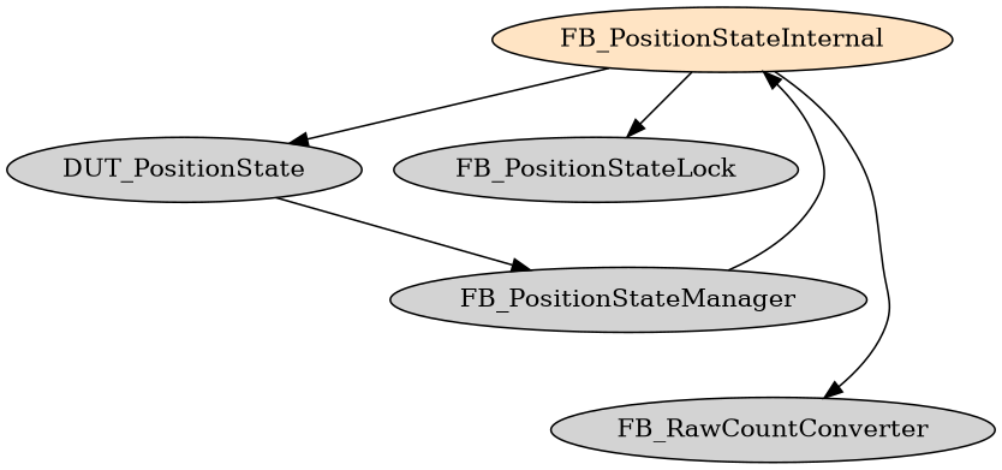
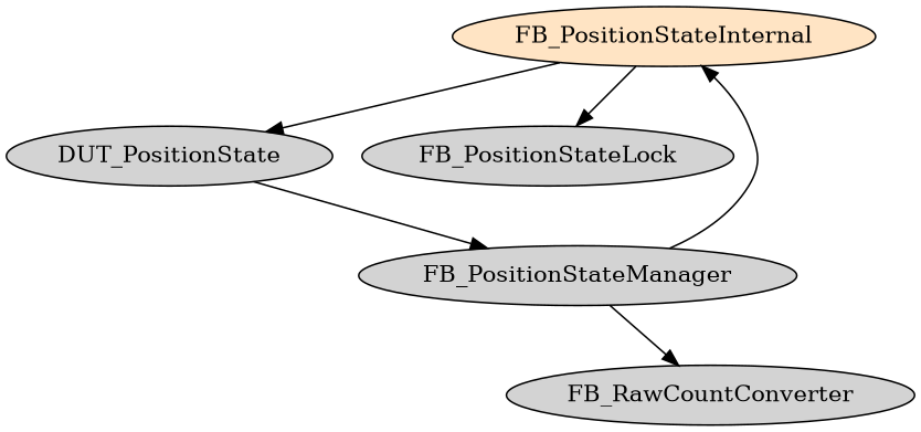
  digraph {
    node [style=filled]
    FB_PositionStateInternal [fillcolor=bisque]
    DUT_PositionState
    FB_PositionStateLock
    FB_RawCountConverter
    FB_PositionStateManager
    FB_PositionStateInternal -> DUT_PositionState
    FB_PositionStateInternal -> FB_PositionStateLock
-   FB_PositionStateInternal -> FB_RawCountConverter
+   FB_PositionStateManager -> FB_RawCountConverter
    DUT_PositionState -> FB_PositionStateManager
    FB_PositionStateManager -> FB_PositionStateInternal
  }
